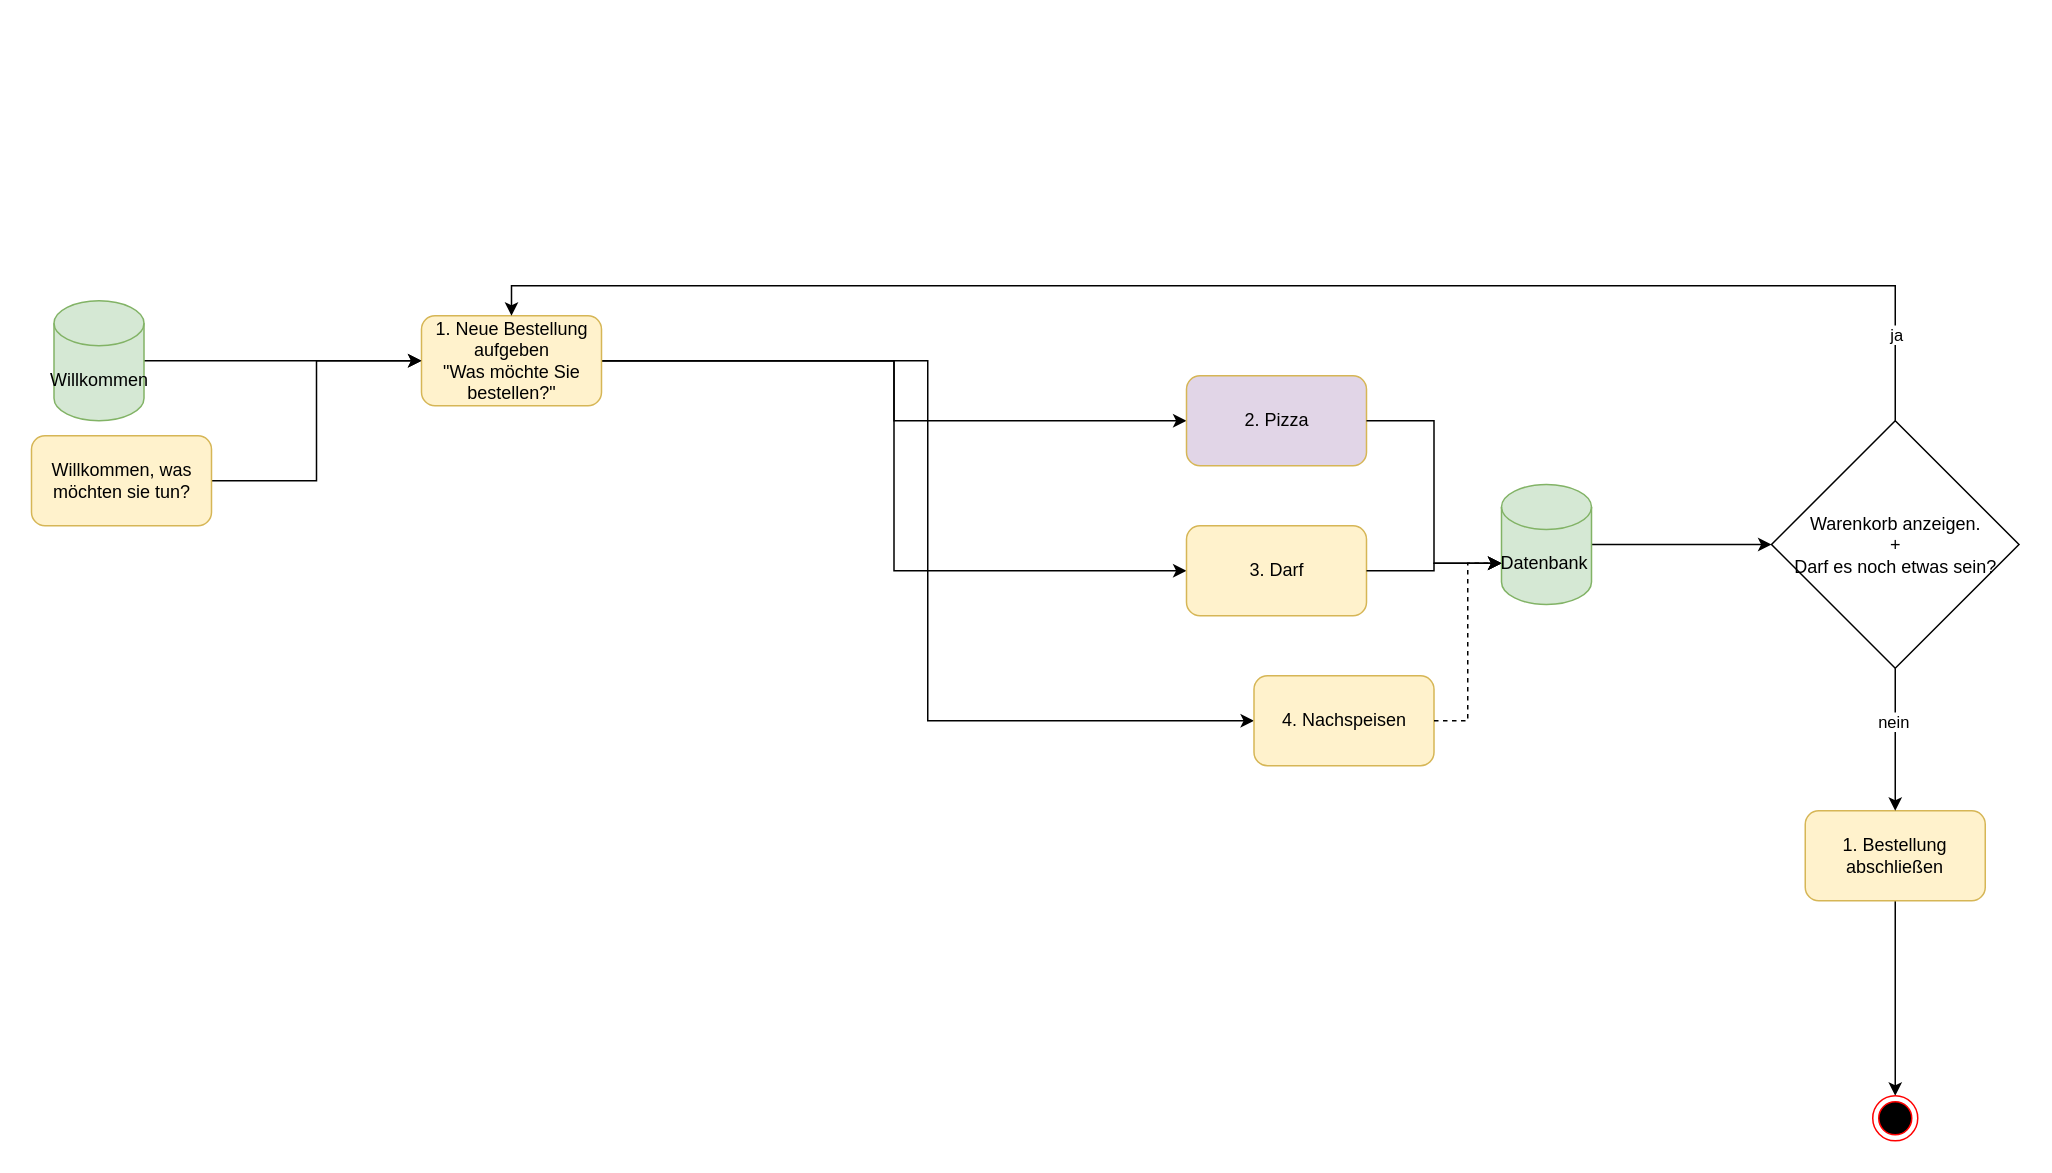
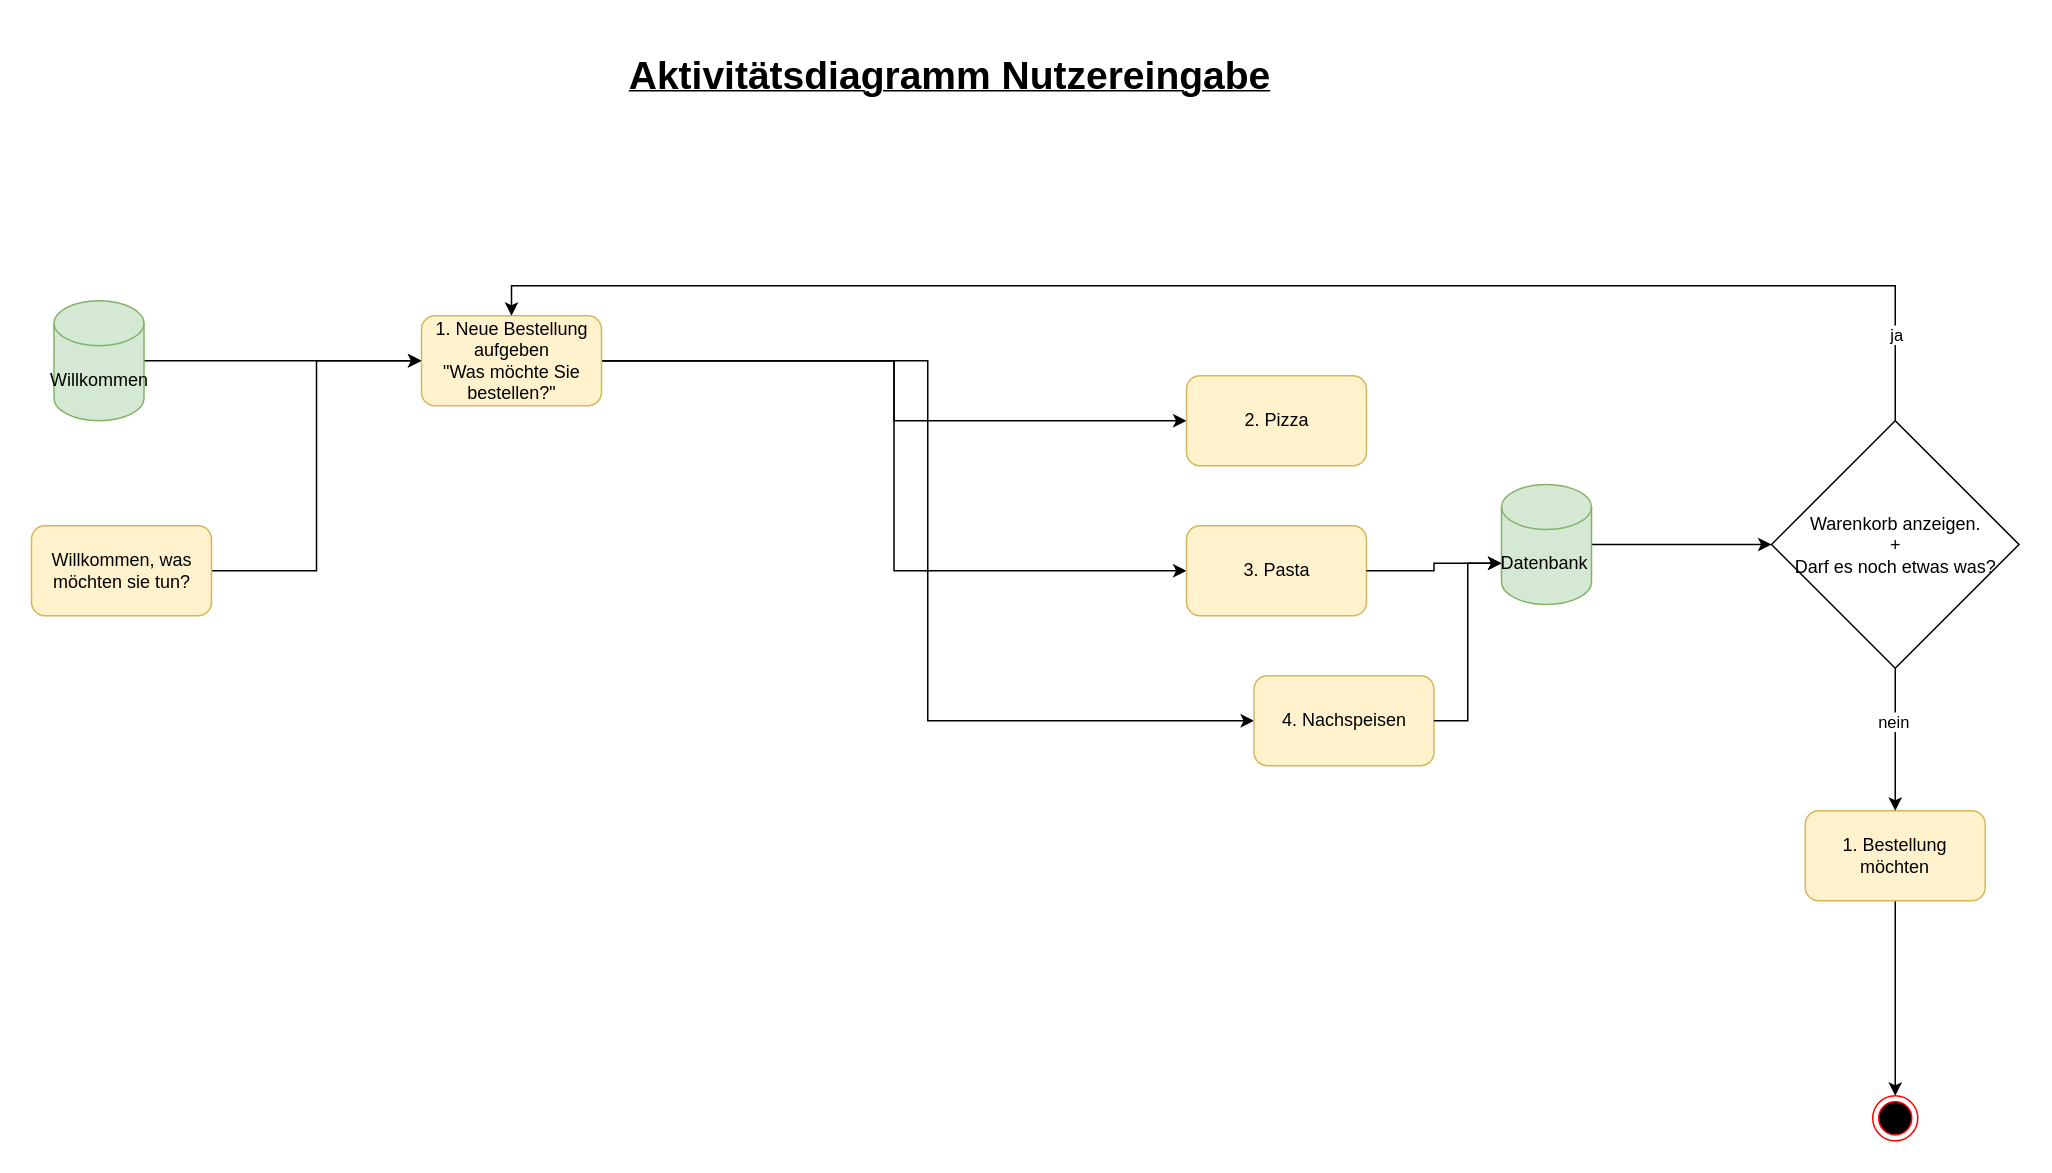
  <mxCell id="0" />
  <mxCell id="1" parent="0" />
  <mxCell id="2" style="edgeStyle=orthogonalEdgeStyle;rounded=0;orthogonalLoop=1;jettySize=auto;html=1;entryX=0;entryY=0.5;entryDx=0;entryDy=0;" edge="1" parent="1" source="3" target="7"><mxGeometry relative="1" as="geometry" /></mxCell>
- <mxCell id="3" value="Willkommen, was möchten sie tun?" style="rounded=1;whiteSpace=wrap;html=1;fillColor=#fff2cc;strokeColor=#d6b656;" vertex="1" parent="1"><mxGeometry x="20.5" y="290" width="120" height="60" as="geometry" /></mxCell>
+ <mxCell id="3" value="Willkommen, was möchten sie tun?" style="rounded=1;whiteSpace=wrap;html=1;fillColor=#fff2cc;strokeColor=#d6b656;" vertex="1" parent="1"><mxGeometry x="20.5" y="350" width="120" height="60" as="geometry" /></mxCell>
  <mxCell id="4" style="edgeStyle=orthogonalEdgeStyle;rounded=0;orthogonalLoop=1;jettySize=auto;html=1;entryX=0;entryY=0.5;entryDx=0;entryDy=0;" edge="1" parent="1" source="7" target="13"><mxGeometry relative="1" as="geometry" /></mxCell>
  <mxCell id="5" style="edgeStyle=orthogonalEdgeStyle;rounded=0;orthogonalLoop=1;jettySize=auto;html=1;entryX=0;entryY=0.5;entryDx=0;entryDy=0;" edge="1" parent="1" source="7" target="14"><mxGeometry relative="1" as="geometry" /></mxCell>
  <mxCell id="6" style="edgeStyle=orthogonalEdgeStyle;rounded=0;orthogonalLoop=1;jettySize=auto;html=1;entryX=0;entryY=0.5;entryDx=0;entryDy=0;" edge="1" parent="1" source="7" target="12"><mxGeometry relative="1" as="geometry" /></mxCell>
  <mxCell id="7" value="1. Neue Bestellung aufgeben&lt;br&gt;&quot;Was möchte Sie bestellen?&quot;" style="rounded=1;whiteSpace=wrap;html=1;fillColor=#fff2cc;strokeColor=#d6b656;" vertex="1" parent="1"><mxGeometry x="280.5" y="210" width="120" height="60" as="geometry" /></mxCell>
  <mxCell id="8" style="edgeStyle=orthogonalEdgeStyle;rounded=0;orthogonalLoop=1;jettySize=auto;html=1;entryX=0.5;entryY=0;entryDx=0;entryDy=0;" edge="1" parent="1" source="9" target="22"><mxGeometry relative="1" as="geometry" /></mxCell>
- <mxCell id="9" value="1. Bestellung abschließen" style="rounded=1;whiteSpace=wrap;html=1;fillColor=#fff2cc;strokeColor=#d6b656;" vertex="1" parent="1"><mxGeometry x="1203" y="540" width="120" height="60" as="geometry" /></mxCell>
+ <mxCell id="9" value="1. Bestellung möchten" style="rounded=1;whiteSpace=wrap;html=1;fillColor=#fff2cc;strokeColor=#d6b656;" vertex="1" parent="1"><mxGeometry x="1203" y="540" width="120" height="60" as="geometry" /></mxCell>
  <mxCell id="10" style="edgeStyle=orthogonalEdgeStyle;rounded=0;orthogonalLoop=1;jettySize=auto;html=1;entryX=0;entryY=0.5;entryDx=0;entryDy=0;" edge="1" parent="1" source="11" target="7"><mxGeometry relative="1" as="geometry" /></mxCell>
  <mxCell id="11" value="Willkommen" style="shape=cylinder3;whiteSpace=wrap;html=1;boundedLbl=1;backgroundOutline=1;size=15;fillColor=#d5e8d4;strokeColor=#82b366;" vertex="1" parent="1"><mxGeometry x="35.5" y="200" width="60" height="80" as="geometry" /></mxCell>
- <mxCell id="12" value="2. Pizza" style="rounded=1;whiteSpace=wrap;html=1;fillColor=#e1d5e7;strokeColor=#d6b656;" vertex="1" parent="1"><mxGeometry x="790.5" y="250" width="120" height="60" as="geometry" /></mxCell>
- <mxCell id="13" value="3. Darf" style="rounded=1;whiteSpace=wrap;html=1;fillColor=#fff2cc;strokeColor=#d6b656;" vertex="1" parent="1"><mxGeometry x="790.5" y="350" width="120" height="60" as="geometry" /></mxCell>
+ <mxCell id="12" value="2. Pizza" style="rounded=1;whiteSpace=wrap;html=1;fillColor=#fff2cc;strokeColor=#d6b656;" vertex="1" parent="1"><mxGeometry x="790.5" y="250" width="120" height="60" as="geometry" /></mxCell>
+ <mxCell id="13" value="3. Pasta" style="rounded=1;whiteSpace=wrap;html=1;fillColor=#fff2cc;strokeColor=#d6b656;" vertex="1" parent="1"><mxGeometry x="790.5" y="350" width="120" height="60" as="geometry" /></mxCell>
  <mxCell id="14" value="4. Nachspeisen" style="rounded=1;whiteSpace=wrap;html=1;fillColor=#fff2cc;strokeColor=#d6b656;" vertex="1" parent="1"><mxGeometry x="835.5" y="450" width="120" height="60" as="geometry" /></mxCell>
  <mxCell id="15" style="edgeStyle=orthogonalEdgeStyle;rounded=0;orthogonalLoop=1;jettySize=auto;html=1;" edge="1" parent="1" source="16" target="21"><mxGeometry relative="1" as="geometry" /></mxCell>
  <mxCell id="16" value="Datenbank&amp;nbsp;" style="shape=cylinder3;whiteSpace=wrap;html=1;boundedLbl=1;backgroundOutline=1;size=15;fillColor=#d5e8d4;strokeColor=#82b366;" vertex="1" parent="1"><mxGeometry x="1000.5" y="322.5" width="60" height="80" as="geometry" /></mxCell>
  <mxCell id="17" style="edgeStyle=orthogonalEdgeStyle;rounded=0;orthogonalLoop=1;jettySize=auto;html=1;entryX=0.5;entryY=0;entryDx=0;entryDy=0;" edge="1" parent="1" source="21" target="9"><mxGeometry relative="1" as="geometry" /></mxCell>
  <mxCell id="18" value="nein" style="edgeLabel;html=1;align=center;verticalAlign=middle;resizable=0;points=[];" vertex="1" connectable="0" parent="17"><mxGeometry x="-0.268" y="-2" relative="1" as="geometry"><mxPoint as="offset" /></mxGeometry></mxCell>
  <mxCell id="19" style="edgeStyle=orthogonalEdgeStyle;rounded=0;orthogonalLoop=1;jettySize=auto;html=1;entryX=0.5;entryY=0;entryDx=0;entryDy=0;" edge="1" parent="1" source="21" target="7"><mxGeometry relative="1" as="geometry"><Array as="points"><mxPoint x="1263.5" y="190" /><mxPoint x="340.5" y="190" /></Array></mxGeometry></mxCell>
  <mxCell id="20" value="ja" style="edgeLabel;html=1;align=center;verticalAlign=middle;resizable=0;points=[];" vertex="1" connectable="0" parent="19"><mxGeometry x="-0.887" relative="1" as="geometry"><mxPoint as="offset" /></mxGeometry></mxCell>
- <mxCell id="21" value="Warenkorb anzeigen.&lt;br&gt;+&lt;br&gt;Darf es noch etwas sein?" style="rhombus;whiteSpace=wrap;html=1;" vertex="1" parent="1"><mxGeometry x="1180.5" y="280" width="165" height="165" as="geometry" /></mxCell>
+ <mxCell id="21" value="Warenkorb anzeigen.&lt;br&gt;+&lt;br&gt;Darf es noch etwas was?" style="rhombus;whiteSpace=wrap;html=1;" vertex="1" parent="1"><mxGeometry x="1180.5" y="280" width="165" height="165" as="geometry" /></mxCell>
  <mxCell id="22" value="" style="ellipse;html=1;shape=endState;fillColor=#000000;strokeColor=#ff0000;" vertex="1" parent="1"><mxGeometry x="1248" y="730" width="30" height="30" as="geometry" /></mxCell>
- <mxCell id="23" style="edgeStyle=orthogonalEdgeStyle;rounded=0;orthogonalLoop=1;jettySize=auto;html=1;entryX=0;entryY=0;entryDx=0;entryDy=52.5;entryPerimeter=0;" edge="1" parent="1" source="12" target="16"><mxGeometry relative="1" as="geometry" /></mxCell>
  <mxCell id="24" style="edgeStyle=orthogonalEdgeStyle;rounded=0;orthogonalLoop=1;jettySize=auto;html=1;entryX=0;entryY=0;entryDx=0;entryDy=52.5;entryPerimeter=0;" edge="1" parent="1" source="13" target="16"><mxGeometry relative="1" as="geometry" /></mxCell>
- <mxCell id="25" style="edgeStyle=orthogonalEdgeStyle;rounded=0;orthogonalLoop=1;jettySize=auto;html=1;entryX=0;entryY=0;entryDx=0;entryDy=52.5;entryPerimeter=0;dashed=1;" edge="1" parent="1" source="14" target="16"><mxGeometry relative="1" as="geometry" /></mxCell>
+ <mxCell id="25" style="edgeStyle=orthogonalEdgeStyle;rounded=0;orthogonalLoop=1;jettySize=auto;html=1;entryX=0;entryY=0;entryDx=0;entryDy=52.5;entryPerimeter=0;" edge="1" parent="1" source="14" target="16"><mxGeometry relative="1" as="geometry" /></mxCell>
+ <mxCell id="26" value="&lt;span style=&quot;font-size: 26px;&quot;&gt;Aktivitätsdiagramm Nutzereingabe&lt;/span&gt;" style="text;html=1;strokeColor=none;fillColor=none;align=center;verticalAlign=middle;whiteSpace=wrap;rounded=0;fontSize=11;fontFamily=Helvetica;fontColor=default;fontStyle=5" vertex="1" parent="1"><mxGeometry x="378" y="20" width="510" height="60" as="geometry" /></mxCell>
